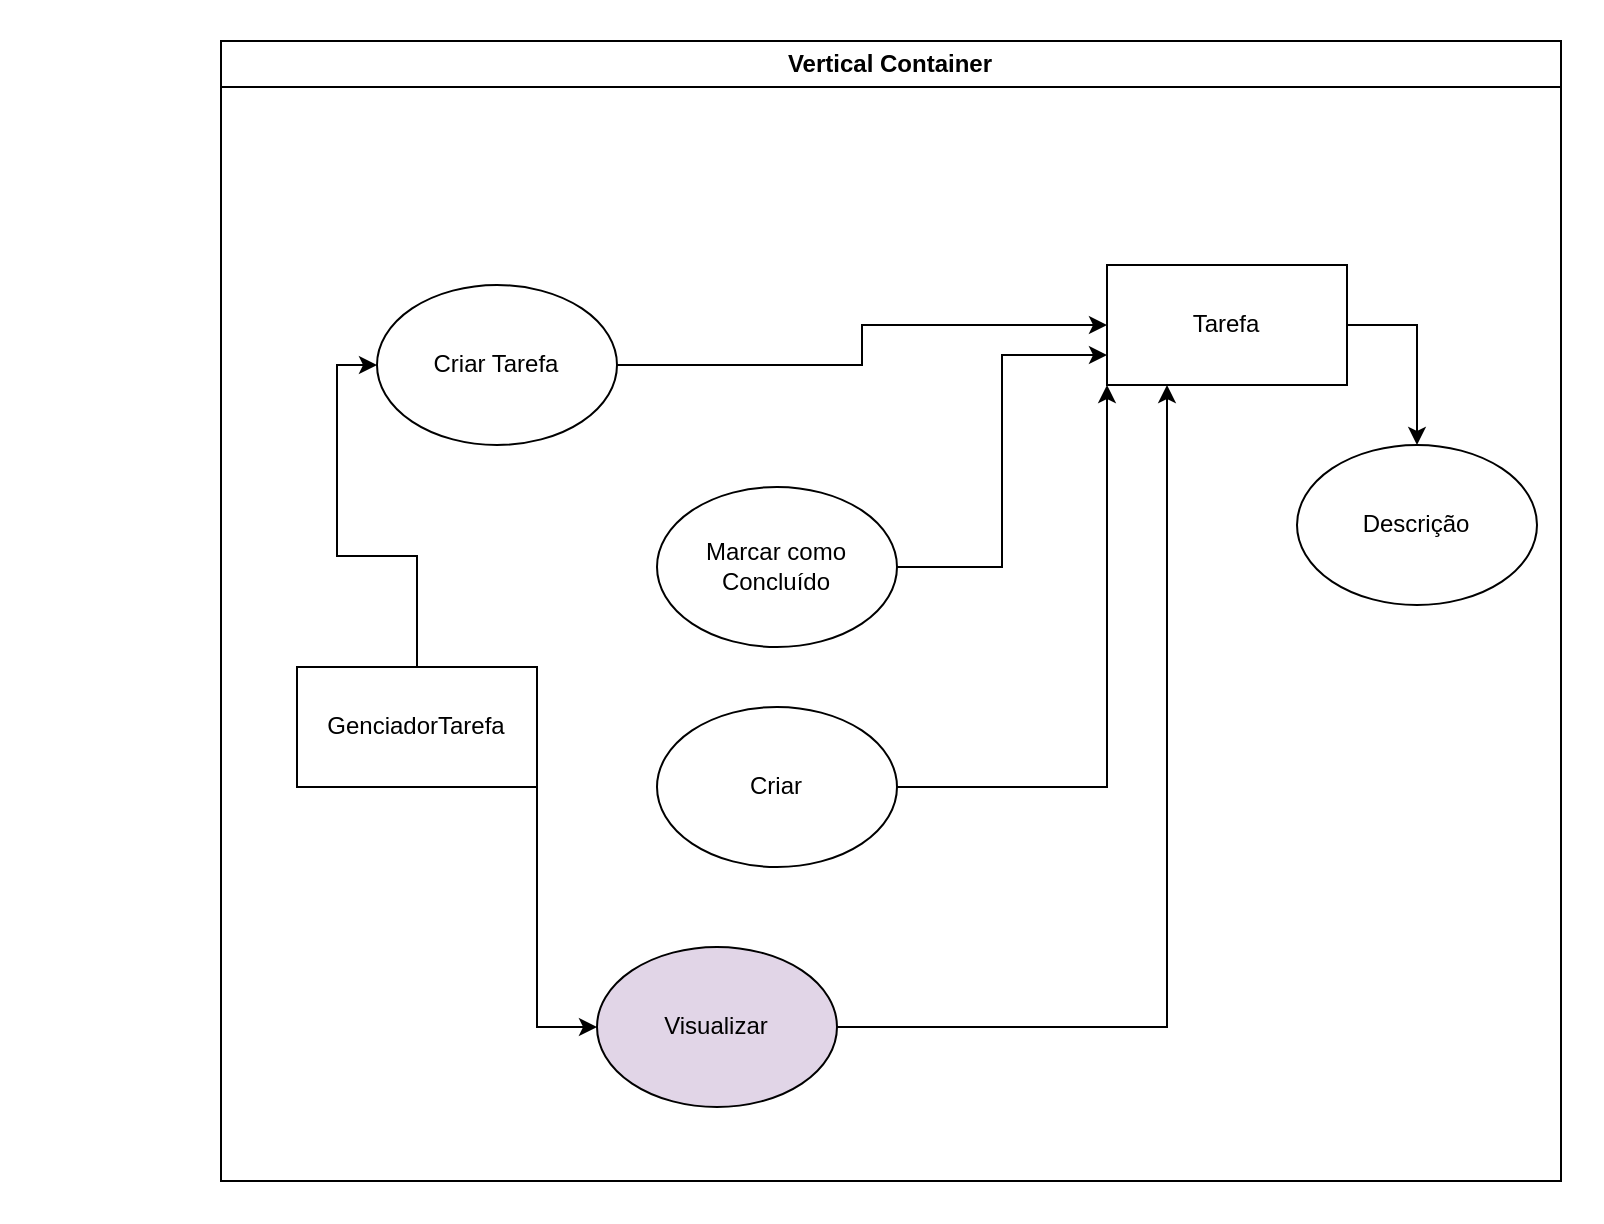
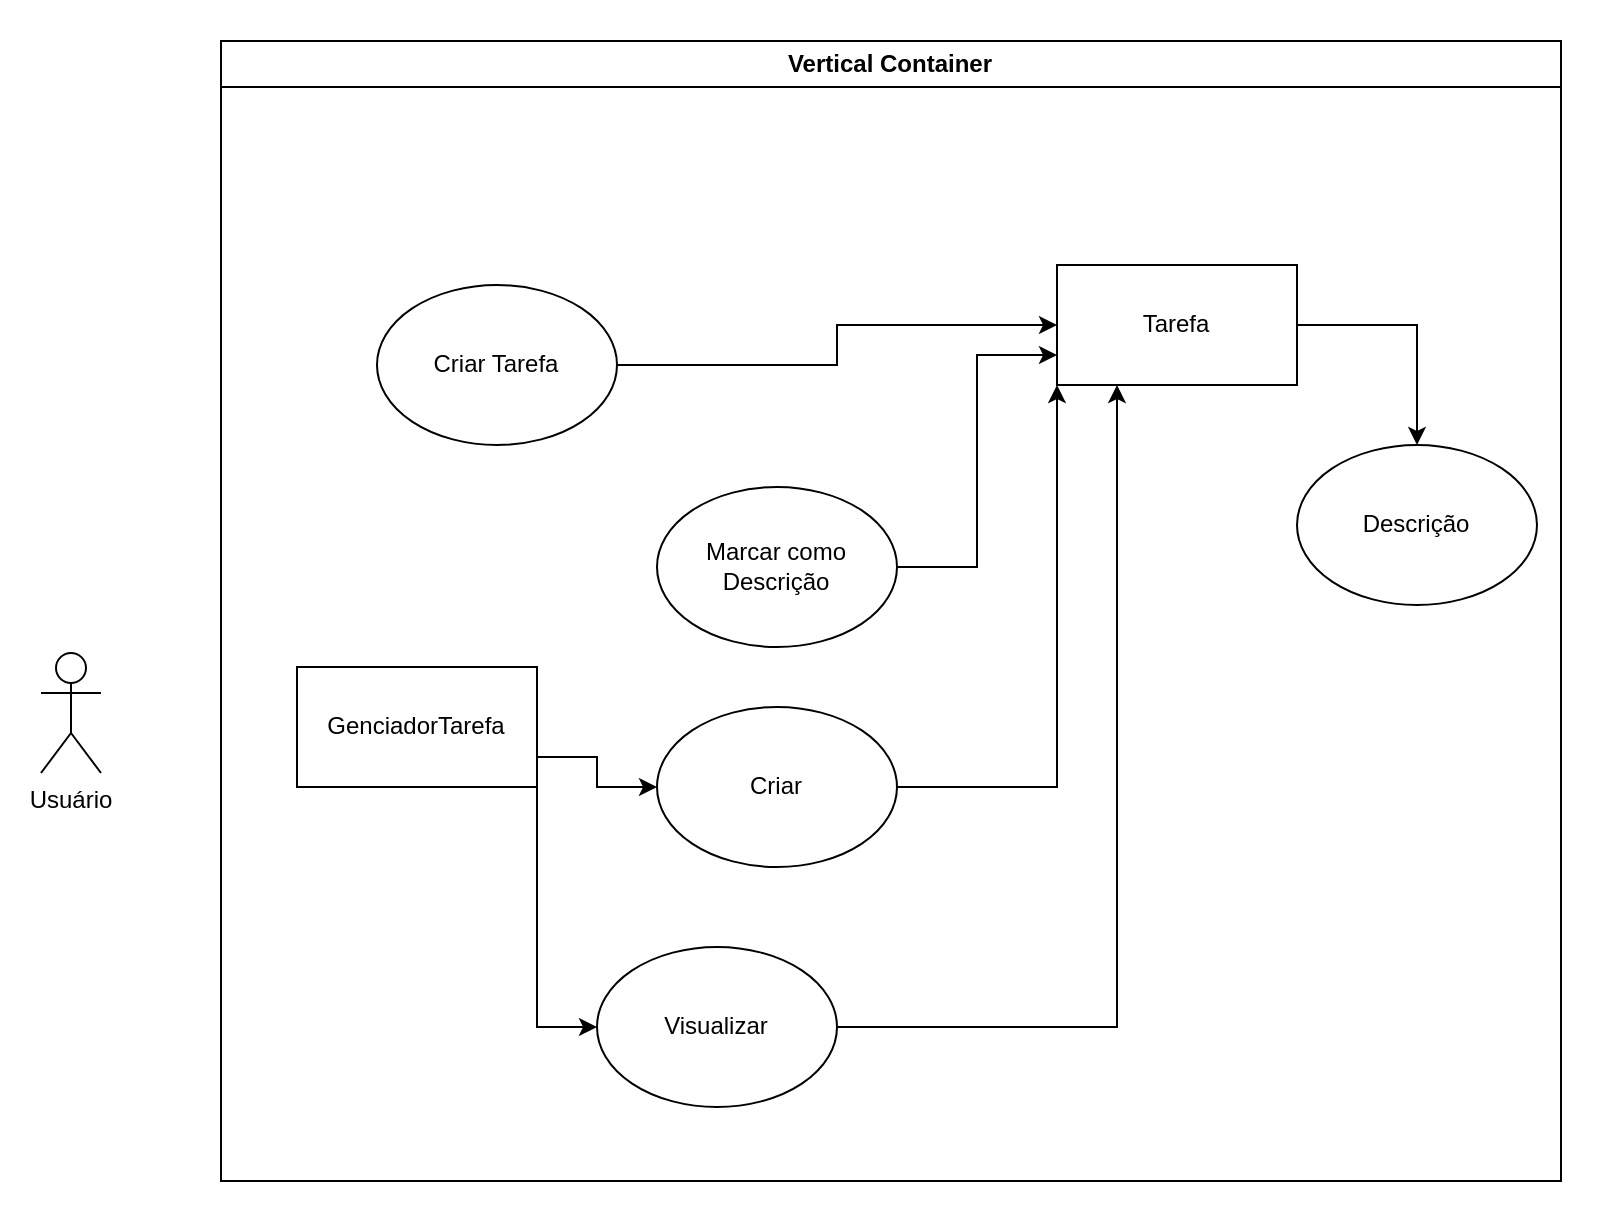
  <mxCell id="0" />
  <mxCell id="1" parent="0" />
+ <mxCell id="2" value="Usuário" style="shape=umlActor;verticalLabelPosition=bottom;verticalAlign=top;html=1;outlineConnect=0;" vertex="1" parent="1"><mxGeometry x="20" y="326" width="30" height="60" as="geometry" /></mxCell>
  <mxCell id="3" value="Vertical Container" style="swimlane;whiteSpace=wrap;html=1;" vertex="1" parent="1"><mxGeometry x="110" y="20" width="670" height="570" as="geometry" /></mxCell>
- <mxCell id="4" style="edgeStyle=orthogonalEdgeStyle;rounded=0;orthogonalLoop=1;jettySize=auto;html=1;exitX=0.5;exitY=0;exitDx=0;exitDy=0;entryX=0;entryY=0.5;entryDx=0;entryDy=0;" edge="1" parent="3" source="7" target="9"><mxGeometry relative="1" as="geometry" /></mxCell>
  <mxCell id="5" style="edgeStyle=orthogonalEdgeStyle;rounded=0;orthogonalLoop=1;jettySize=auto;html=1;exitX=1;exitY=1;exitDx=0;exitDy=0;entryX=0;entryY=0.5;entryDx=0;entryDy=0;" edge="1" parent="3" source="7" target="16"><mxGeometry relative="1" as="geometry" /></mxCell>
+ <mxCell id="6" style="edgeStyle=orthogonalEdgeStyle;rounded=0;orthogonalLoop=1;jettySize=auto;html=1;exitX=1;exitY=0.75;exitDx=0;exitDy=0;entryX=0;entryY=0.5;entryDx=0;entryDy=0;" edge="1" parent="3" source="7" target="18"><mxGeometry relative="1" as="geometry" /></mxCell>
  <mxCell id="7" value="GenciadorTarefa" style="rounded=0;whiteSpace=wrap;html=1;" vertex="1" parent="3"><mxGeometry x="38" y="313" width="120" height="60" as="geometry" /></mxCell>
  <mxCell id="8" style="edgeStyle=orthogonalEdgeStyle;rounded=0;orthogonalLoop=1;jettySize=auto;html=1;exitX=1;exitY=0.5;exitDx=0;exitDy=0;entryX=0;entryY=0.5;entryDx=0;entryDy=0;" edge="1" parent="3" source="9" target="11"><mxGeometry relative="1" as="geometry" /></mxCell>
  <mxCell id="9" value="Criar Tarefa" style="ellipse;whiteSpace=wrap;html=1;" vertex="1" parent="3"><mxGeometry x="78" y="122" width="120" height="80" as="geometry" /></mxCell>
  <mxCell id="10" style="edgeStyle=orthogonalEdgeStyle;rounded=0;orthogonalLoop=1;jettySize=auto;html=1;exitX=1;exitY=0.5;exitDx=0;exitDy=0;" edge="1" parent="3" source="11" target="12"><mxGeometry relative="1" as="geometry" /></mxCell>
- <mxCell id="11" value="Tarefa" style="rounded=0;whiteSpace=wrap;html=1;" vertex="1" parent="3"><mxGeometry x="443" y="112" width="120" height="60" as="geometry" /></mxCell>
+ <mxCell id="11" value="Tarefa" style="rounded=0;whiteSpace=wrap;html=1;" vertex="1" parent="3"><mxGeometry x="418" y="112" width="120" height="60" as="geometry" /></mxCell>
  <mxCell id="12" value="Descrição" style="ellipse;whiteSpace=wrap;html=1;" vertex="1" parent="3"><mxGeometry x="538" y="202" width="120" height="80" as="geometry" /></mxCell>
  <mxCell id="13" style="edgeStyle=orthogonalEdgeStyle;rounded=0;orthogonalLoop=1;jettySize=auto;html=1;exitX=1;exitY=0.5;exitDx=0;exitDy=0;entryX=0;entryY=0.75;entryDx=0;entryDy=0;" edge="1" parent="3" source="14" target="11"><mxGeometry relative="1" as="geometry" /></mxCell>
- <mxCell id="14" value="Marcar como Concluído" style="ellipse;whiteSpace=wrap;html=1;" vertex="1" parent="3"><mxGeometry x="218" y="223" width="120" height="80" as="geometry" /></mxCell>
+ <mxCell id="14" value="Marcar como Descrição" style="ellipse;whiteSpace=wrap;html=1;" vertex="1" parent="3"><mxGeometry x="218" y="223" width="120" height="80" as="geometry" /></mxCell>
  <mxCell id="15" style="edgeStyle=orthogonalEdgeStyle;rounded=0;orthogonalLoop=1;jettySize=auto;html=1;exitX=1;exitY=0.5;exitDx=0;exitDy=0;entryX=0.25;entryY=1;entryDx=0;entryDy=0;" edge="1" parent="3" source="16" target="11"><mxGeometry relative="1" as="geometry" /></mxCell>
- <mxCell id="16" value="Visualizar" style="ellipse;whiteSpace=wrap;html=1;fillColor=#e1d5e7;" vertex="1" parent="3"><mxGeometry x="188" y="453" width="120" height="80" as="geometry" /></mxCell>
+ <mxCell id="16" value="Visualizar" style="ellipse;whiteSpace=wrap;html=1;" vertex="1" parent="3"><mxGeometry x="188" y="453" width="120" height="80" as="geometry" /></mxCell>
  <mxCell id="17" style="edgeStyle=orthogonalEdgeStyle;rounded=0;orthogonalLoop=1;jettySize=auto;html=1;exitX=1;exitY=0.5;exitDx=0;exitDy=0;entryX=0;entryY=1;entryDx=0;entryDy=0;" edge="1" parent="3" source="18" target="11"><mxGeometry relative="1" as="geometry" /></mxCell>
  <mxCell id="18" value="Criar" style="ellipse;whiteSpace=wrap;html=1;" vertex="1" parent="3"><mxGeometry x="218" y="333" width="120" height="80" as="geometry" /></mxCell>
